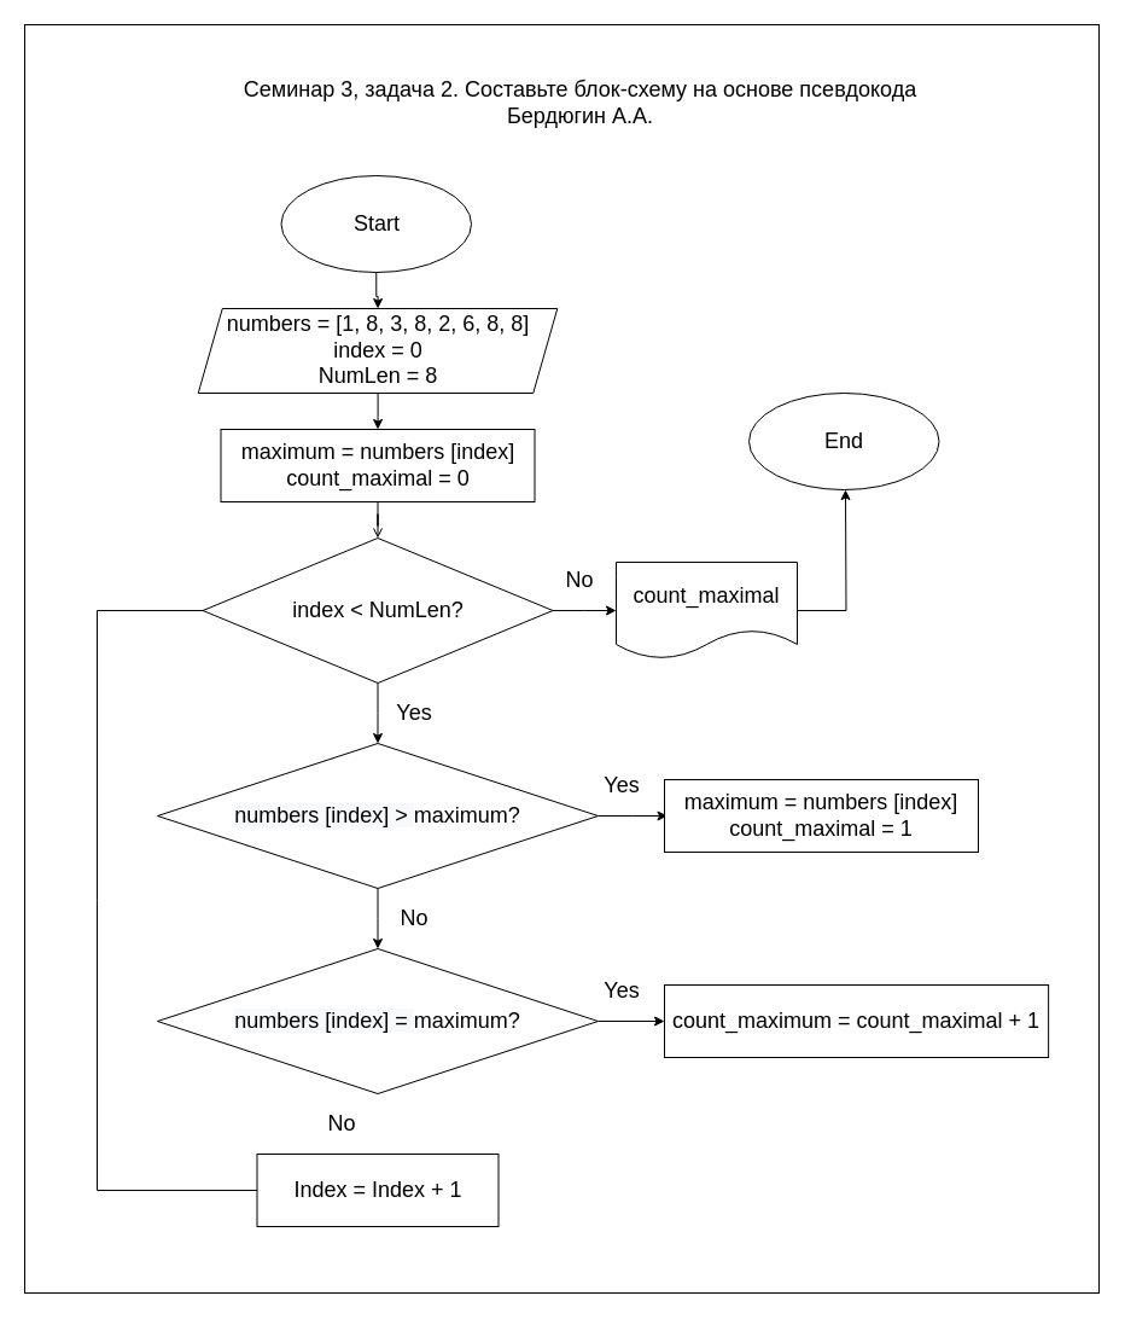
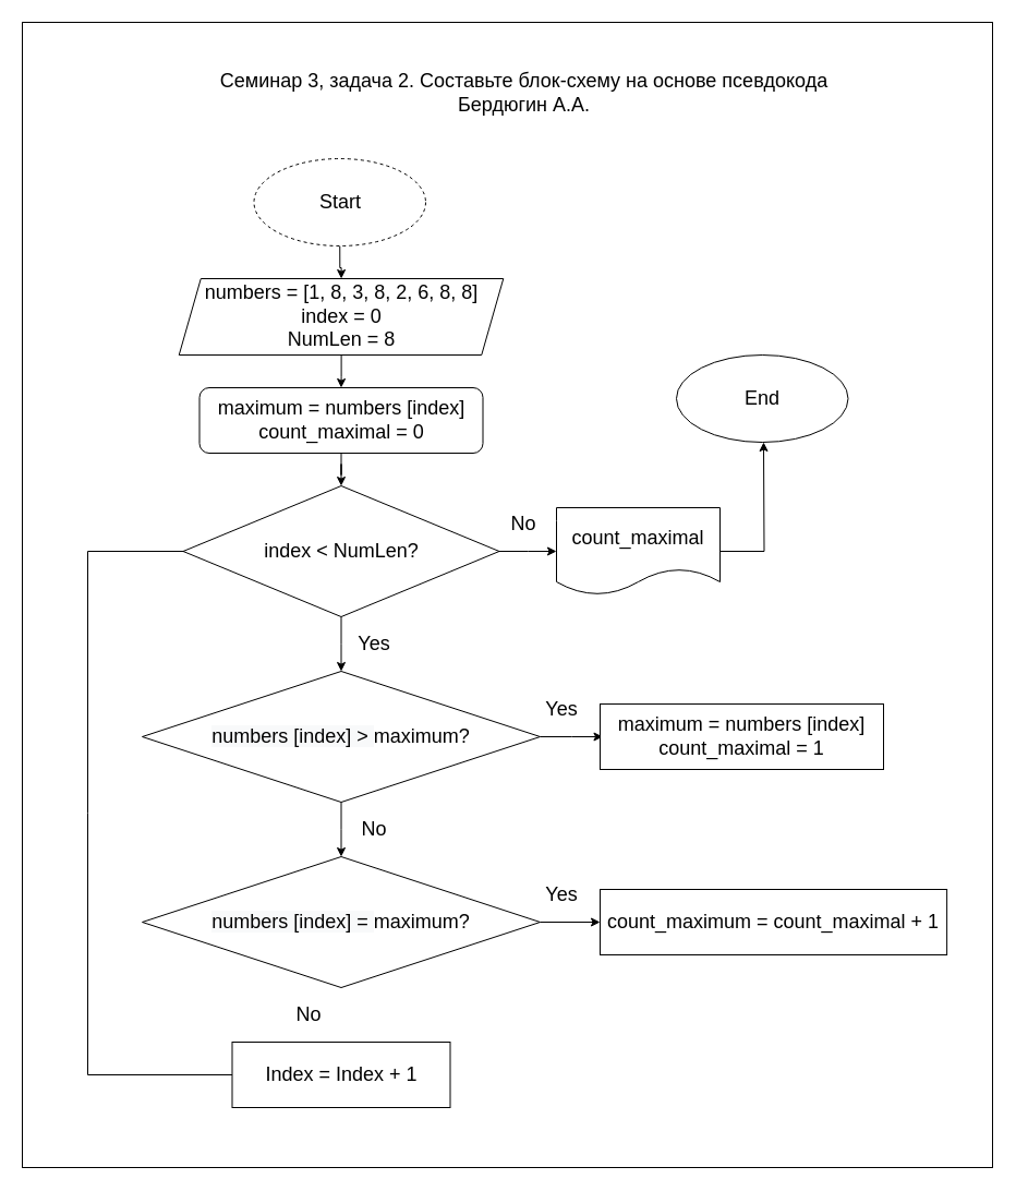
  <mxCell id="0" />
  <mxCell id="1" parent="0" />
  <mxCell id="2" value="" style="rounded=0;whiteSpace=wrap;html=1;" vertex="1" parent="1"><mxGeometry y="20" width="890" height="1050" as="geometry" x="20" /></mxCell>
  <mxCell id="3" style="edgeStyle=orthogonalEdgeStyle;rounded=0;orthogonalLoop=1;jettySize=auto;html=1;fontSize=18;" edge="1" parent="1" source="4" target="6"><mxGeometry relative="1" as="geometry"><mxPoint x="312.5" y="275" as="targetPoint" /></mxGeometry></mxCell>
- <mxCell id="4" value="&lt;font style=&quot;font-size: 18px;&quot;&gt;Start&lt;/font&gt;" style="ellipse;whiteSpace=wrap;html=1;" vertex="1" parent="1"><mxGeometry x="232.5" y="145" width="157.5" height="80" as="geometry" /></mxCell>
+ <mxCell id="4" value="&lt;font style=&quot;font-size: 18px;&quot;&gt;Start&lt;/font&gt;" style="ellipse;whiteSpace=wrap;html=1;dashed=1;" vertex="1" parent="1"><mxGeometry x="232.5" y="145" width="157.5" height="80" as="geometry" /></mxCell>
  <mxCell id="5" style="edgeStyle=orthogonalEdgeStyle;rounded=0;orthogonalLoop=1;jettySize=auto;html=1;fontSize=18;" edge="1" parent="1" source="6" target="8"><mxGeometry relative="1" as="geometry"><mxPoint x="312.5" y="405" as="targetPoint" /></mxGeometry></mxCell>
  <mxCell id="6" value="numbers = [1, 8, 3, 8, 2, 6, 8, 8]&lt;br&gt;index = 0&lt;br&gt;NumLen = 8" style="shape=parallelogram;perimeter=parallelogramPerimeter;whiteSpace=wrap;html=1;fixedSize=1;fontSize=18;" vertex="1" parent="1"><mxGeometry x="163.75" y="255" width="297.5" height="70" as="geometry" /></mxCell>
- <mxCell id="7" style="edgeStyle=orthogonalEdgeStyle;rounded=0;orthogonalLoop=1;jettySize=auto;html=1;entryX=0.5;entryY=0;entryDx=0;entryDy=0;fontSize=18;endArrow=open;" edge="1" parent="1" source="8" target="13"><mxGeometry relative="1" as="geometry" /></mxCell>
- <mxCell id="8" value="maximum = numbers [index]&lt;br&gt;count_maximal = 0" style="rounded=0;whiteSpace=wrap;html=1;fontSize=18;" vertex="1" parent="1"><mxGeometry x="182.5" y="355" width="260" height="60" as="geometry" /></mxCell>
+ <mxCell id="7" style="edgeStyle=orthogonalEdgeStyle;rounded=0;orthogonalLoop=1;jettySize=auto;html=1;entryX=0.5;entryY=0;entryDx=0;entryDy=0;fontSize=18;" edge="1" parent="1" source="8" target="13"><mxGeometry relative="1" as="geometry" /></mxCell>
+ <mxCell id="8" value="maximum = numbers [index]&lt;br&gt;count_maximal = 0" style="whiteSpace=wrap;html=1;fontSize=18;rounded=1;" vertex="1" parent="1"><mxGeometry x="182.5" y="355" width="260" height="60" as="geometry" /></mxCell>
  <mxCell id="9" style="edgeStyle=orthogonalEdgeStyle;rounded=0;orthogonalLoop=1;jettySize=auto;html=1;exitX=1;exitY=0.5;exitDx=0;exitDy=0;entryX=0.5;entryY=1;entryDx=0;entryDy=0;fontSize=18;" edge="1" parent="1" source="10"><mxGeometry relative="1" as="geometry"><mxPoint x="700" y="405" as="targetPoint" /></mxGeometry></mxCell>
  <mxCell id="10" value="count_maximal" style="shape=document;whiteSpace=wrap;html=1;boundedLbl=1;fontSize=18;" vertex="1" parent="1"><mxGeometry x="510" y="465" width="150" height="80" as="geometry" /></mxCell>
  <mxCell id="11" style="edgeStyle=orthogonalEdgeStyle;rounded=0;orthogonalLoop=1;jettySize=auto;html=1;fontSize=18;" edge="1" parent="1" source="13"><mxGeometry relative="1" as="geometry"><mxPoint x="510" y="505" as="targetPoint" /></mxGeometry></mxCell>
  <mxCell id="12" style="edgeStyle=orthogonalEdgeStyle;rounded=0;orthogonalLoop=1;jettySize=auto;html=1;exitX=0.5;exitY=1;exitDx=0;exitDy=0;fontSize=18;" edge="1" parent="1" source="13"><mxGeometry relative="1" as="geometry"><mxPoint x="312.5" y="615" as="targetPoint" /></mxGeometry></mxCell>
  <mxCell id="13" value="index &amp;lt; NumLen?" style="rhombus;whiteSpace=wrap;html=1;fontSize=18;" vertex="1" parent="1"><mxGeometry x="167.5" y="445" width="290" height="120" as="geometry" /></mxCell>
  <mxCell id="14" value="No" style="text;html=1;strokeColor=none;fillColor=none;align=center;verticalAlign=middle;whiteSpace=wrap;rounded=0;fontSize=18;" vertex="1" parent="1"><mxGeometry x="450" y="465" width="60" height="30" as="geometry" /></mxCell>
  <mxCell id="15" value="Yes" style="text;html=1;strokeColor=none;fillColor=none;align=center;verticalAlign=middle;whiteSpace=wrap;rounded=0;fontSize=18;" vertex="1" parent="1"><mxGeometry x="312.5" y="575" width="60" height="30" as="geometry" /></mxCell>
  <mxCell id="16" style="edgeStyle=orthogonalEdgeStyle;rounded=0;orthogonalLoop=1;jettySize=auto;html=1;fontSize=18;" edge="1" parent="1" source="18"><mxGeometry relative="1" as="geometry"><mxPoint x="312.5" y="785" as="targetPoint" /></mxGeometry></mxCell>
  <mxCell id="17" style="edgeStyle=orthogonalEdgeStyle;rounded=0;orthogonalLoop=1;jettySize=auto;html=1;fontSize=18;" edge="1" parent="1" source="18"><mxGeometry relative="1" as="geometry"><mxPoint x="552.5" y="675" as="targetPoint" /></mxGeometry></mxCell>
  <mxCell id="18" value="&lt;span style=&quot;color: rgb(0, 0, 0); font-family: Helvetica; font-size: 18px; font-style: normal; font-variant-ligatures: normal; font-variant-caps: normal; font-weight: 400; letter-spacing: normal; orphans: 2; text-align: center; text-indent: 0px; text-transform: none; widows: 2; word-spacing: 0px; -webkit-text-stroke-width: 0px; background-color: rgb(248, 249, 250); text-decoration-thickness: initial; text-decoration-style: initial; text-decoration-color: initial; float: none; display: inline !important;&quot;&gt;numbers [index] &amp;gt;&amp;nbsp;&lt;/span&gt;maximum?" style="rhombus;whiteSpace=wrap;html=1;fontSize=18;" vertex="1" parent="1"><mxGeometry x="130" y="615" width="365" height="120" as="geometry" /></mxCell>
  <mxCell id="19" value="maximum = numbers [index]&lt;br&gt;count_maximal = 1" style="rounded=0;whiteSpace=wrap;html=1;fontSize=18;" vertex="1" parent="1"><mxGeometry x="550" y="645" width="260" height="60" as="geometry" /></mxCell>
  <mxCell id="20" value="Yes" style="text;html=1;strokeColor=none;fillColor=none;align=center;verticalAlign=middle;whiteSpace=wrap;rounded=0;fontSize=18;" vertex="1" parent="1"><mxGeometry x="485" y="635" width="60" height="30" as="geometry" /></mxCell>
  <mxCell id="21" value="No" style="text;html=1;strokeColor=none;fillColor=none;align=center;verticalAlign=middle;whiteSpace=wrap;rounded=0;fontSize=18;" vertex="1" parent="1"><mxGeometry x="312.5" y="745" width="60" height="30" as="geometry" /></mxCell>
  <mxCell id="22" style="edgeStyle=orthogonalEdgeStyle;rounded=0;orthogonalLoop=1;jettySize=auto;html=1;fontSize=18;" edge="1" parent="1" source="23"><mxGeometry relative="1" as="geometry"><mxPoint x="550" y="845" as="targetPoint" /></mxGeometry></mxCell>
  <mxCell id="23" value="&lt;span style=&quot;color: rgb(0, 0, 0); font-family: Helvetica; font-size: 18px; font-style: normal; font-variant-ligatures: normal; font-variant-caps: normal; font-weight: 400; letter-spacing: normal; orphans: 2; text-align: center; text-indent: 0px; text-transform: none; widows: 2; word-spacing: 0px; -webkit-text-stroke-width: 0px; background-color: rgb(248, 249, 250); text-decoration-thickness: initial; text-decoration-style: initial; text-decoration-color: initial; float: none; display: inline !important;&quot;&gt;numbers [index] =&amp;nbsp;&lt;/span&gt;maximum?" style="rhombus;whiteSpace=wrap;html=1;fontSize=18;" vertex="1" parent="1"><mxGeometry x="130" y="785" width="365" height="120" as="geometry" /></mxCell>
  <mxCell id="24" value="count_maximum = count_maximal + 1" style="rounded=0;whiteSpace=wrap;html=1;fontSize=18;" vertex="1" parent="1"><mxGeometry x="550" y="815" width="318.12" height="60" as="geometry" /></mxCell>
  <mxCell id="25" value="Yes" style="text;html=1;strokeColor=none;fillColor=none;align=center;verticalAlign=middle;whiteSpace=wrap;rounded=0;fontSize=18;" vertex="1" parent="1"><mxGeometry x="485" y="805" width="60" height="30" as="geometry" /></mxCell>
  <mxCell id="26" value="No" style="text;html=1;strokeColor=none;fillColor=none;align=center;verticalAlign=middle;whiteSpace=wrap;rounded=0;fontSize=18;" vertex="1" parent="1"><mxGeometry x="252.5" y="915" width="60" height="30" as="geometry" /></mxCell>
  <mxCell id="27" value="Index = Index + 1" style="rounded=0;whiteSpace=wrap;html=1;fontSize=18;" vertex="1" parent="1"><mxGeometry x="212.5" y="955" width="200" height="60" as="geometry" /></mxCell>
  <mxCell id="28" value="" style="endArrow=none;html=1;rounded=0;fontSize=18;exitX=0;exitY=0.5;exitDx=0;exitDy=0;entryX=0;entryY=0.5;entryDx=0;entryDy=0;" edge="1" parent="1" source="27" target="13"><mxGeometry width="50" height="50" relative="1" as="geometry"><mxPoint x="120" y="755" as="sourcePoint" /><mxPoint y="675" as="targetPoint" x="20" /><Array as="points"><mxPoint x="80" y="985" /><mxPoint x="80" y="745" /><mxPoint x="80" y="505" /></Array></mxGeometry></mxCell>
  <mxCell id="29" value="&lt;font style=&quot;font-size: 18px;&quot;&gt;End&lt;/font&gt;" style="ellipse;whiteSpace=wrap;html=1;" vertex="1" parent="1"><mxGeometry x="620" y="325" width="157.5" height="80" as="geometry" /></mxCell>
  <mxCell id="30" value="&lt;font style=&quot;font-size: 18px;&quot;&gt;Семинар 3, задача 2. Составьте блок-схему на основе псевдокода&lt;br&gt;Бердюгин А.А.&lt;/font&gt;" style="text;html=1;strokeColor=none;fillColor=none;align=center;verticalAlign=middle;whiteSpace=wrap;rounded=0;" vertex="1" parent="1"><mxGeometry x="153.75" y="70" width="652.5" height="30" as="geometry" /></mxCell>
